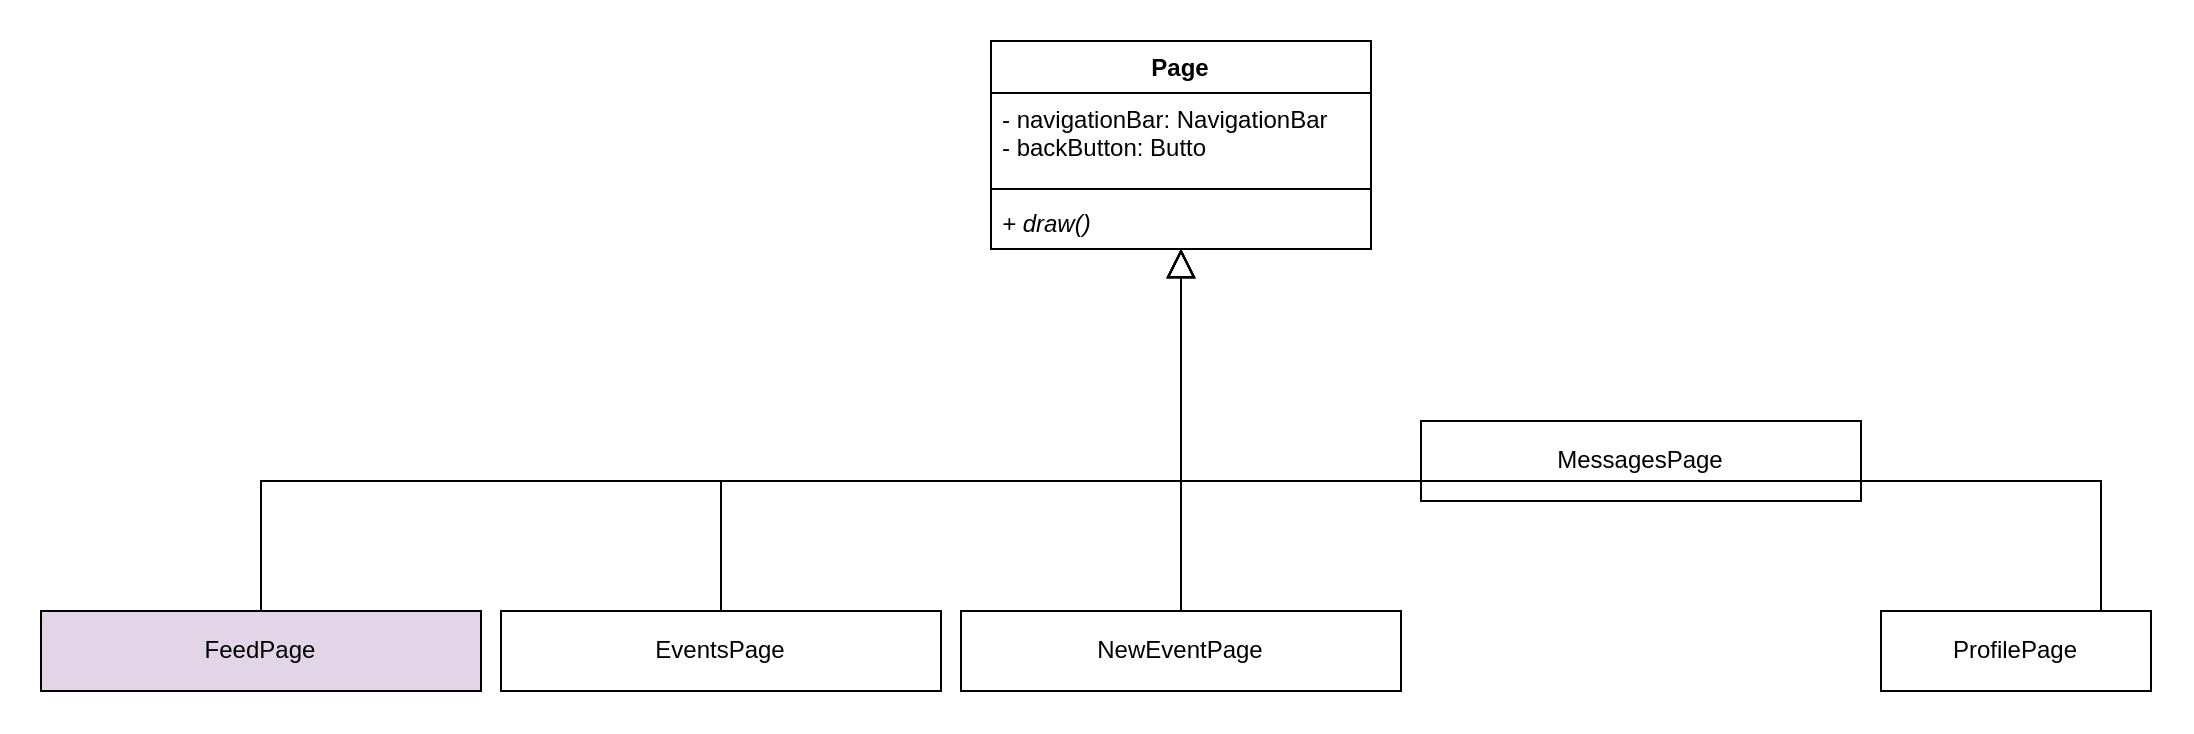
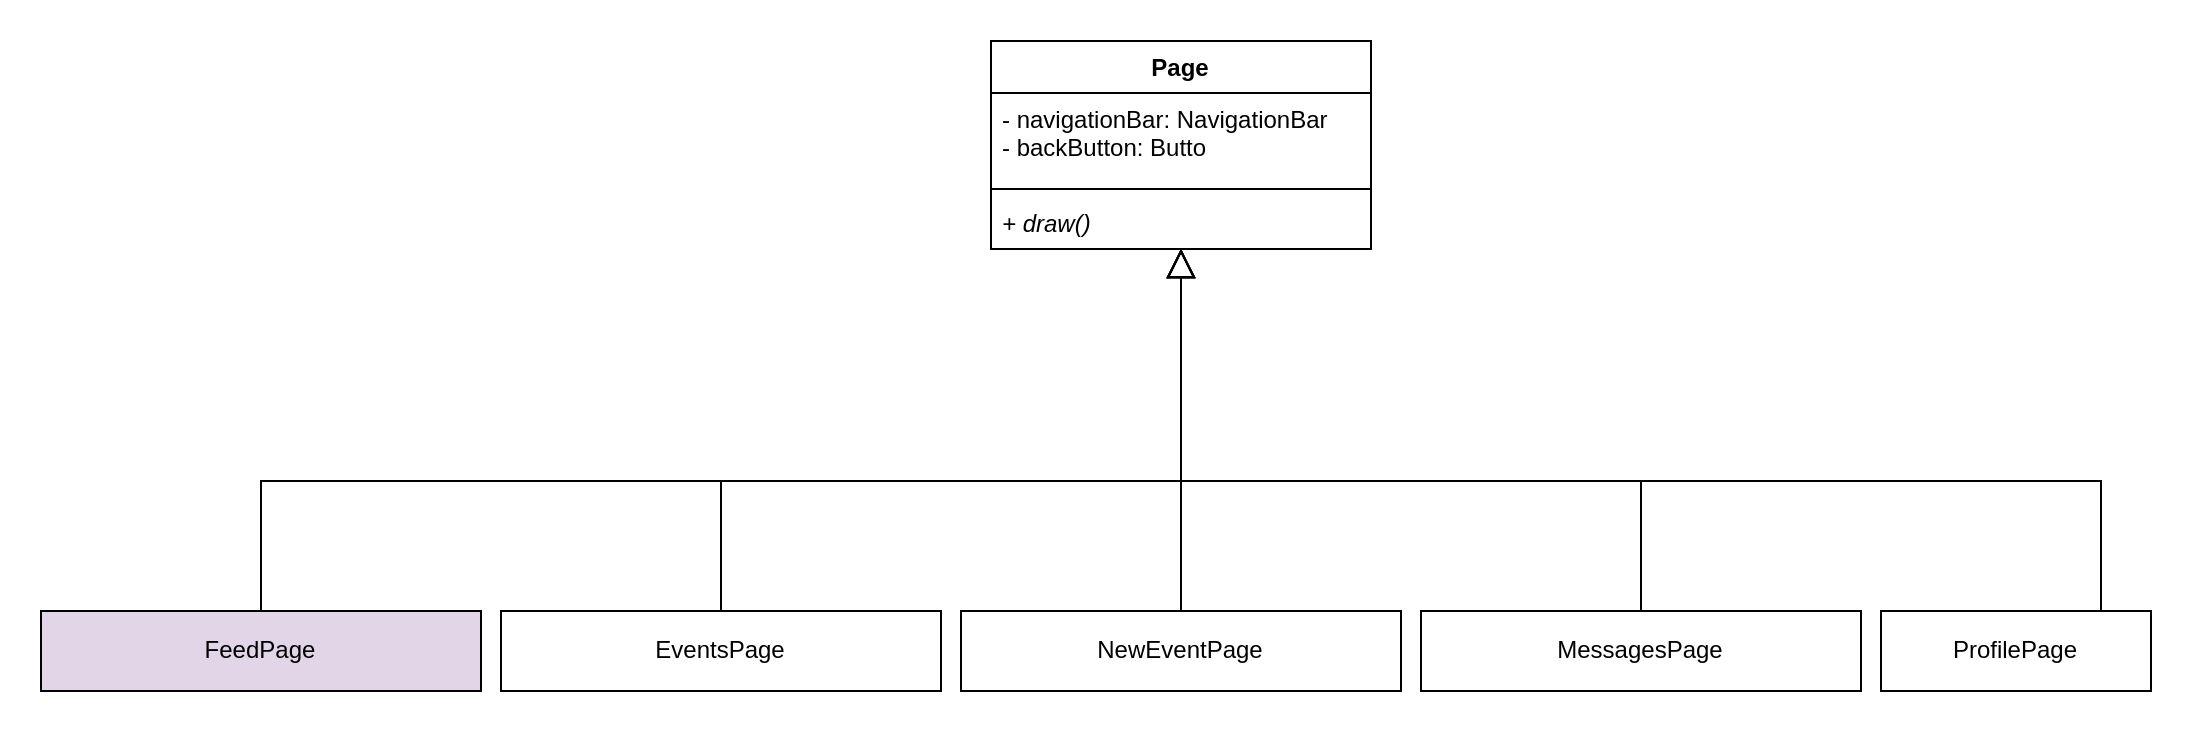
  <mxCell id="0" />
  <mxCell id="1" parent="0" />
  <mxCell id="2" style="edgeStyle=orthogonalEdgeStyle;rounded=0;orthogonalLoop=1;jettySize=auto;html=1;entryX=0.5;entryY=1;entryDx=0;entryDy=0;endArrow=block;endFill=0;startSize=6;endSize=12;exitX=0.5;exitY=0;exitDx=0;exitDy=0;" parent="1" source="3" target="12" edge="1"><mxGeometry relative="1" as="geometry"><Array as="points"><mxPoint x="130" y="240" /><mxPoint x="590" y="240" /></Array><mxPoint x="590" y="175" as="targetPoint" /></mxGeometry></mxCell>
  <mxCell id="3" value="FeedPage" style="rounded=0;whiteSpace=wrap;html=1;align=center;fillColor=#e1d5e7;" parent="1" vertex="1"><mxGeometry x="20" y="305" width="220" height="40" as="geometry" /></mxCell>
  <mxCell id="4" style="edgeStyle=orthogonalEdgeStyle;rounded=0;orthogonalLoop=1;jettySize=auto;html=1;entryX=0.5;entryY=1;entryDx=0;entryDy=0;endArrow=block;endFill=0;startSize=6;endSize=12;exitX=0.5;exitY=0;exitDx=0;exitDy=0;" parent="1" source="5" target="12" edge="1"><mxGeometry relative="1" as="geometry"><Array as="points"><mxPoint x="360" y="240" /><mxPoint x="590" y="240" /></Array><mxPoint x="590" y="175" as="targetPoint" /></mxGeometry></mxCell>
  <mxCell id="5" value="EventsPage" style="rounded=0;whiteSpace=wrap;html=1;align=center;" parent="1" vertex="1"><mxGeometry x="250" y="305" width="220" height="40" as="geometry" /></mxCell>
  <mxCell id="6" style="edgeStyle=orthogonalEdgeStyle;rounded=0;orthogonalLoop=1;jettySize=auto;html=1;entryX=0.5;entryY=1;entryDx=0;entryDy=0;endArrow=block;endFill=0;startSize=6;endSize=12;exitX=0.5;exitY=0;exitDx=0;exitDy=0;" parent="1" source="7" target="12" edge="1"><mxGeometry relative="1" as="geometry"><mxPoint x="590" y="175" as="targetPoint" /></mxGeometry></mxCell>
  <mxCell id="7" value="NewEventPage" style="rounded=0;whiteSpace=wrap;html=1;align=center;" parent="1" vertex="1"><mxGeometry x="480" y="305" width="220" height="40" as="geometry" /></mxCell>
  <mxCell id="8" style="edgeStyle=orthogonalEdgeStyle;rounded=0;orthogonalLoop=1;jettySize=auto;html=1;endArrow=block;endFill=0;startSize=6;endSize=12;exitX=0.5;exitY=0;exitDx=0;exitDy=0;entryX=0.5;entryY=1;entryDx=0;entryDy=0;" parent="1" source="9" target="12" edge="1"><mxGeometry relative="1" as="geometry"><Array as="points"><mxPoint x="820" y="240" /><mxPoint x="590" y="240" /></Array><mxPoint x="660" y="160" as="targetPoint" /></mxGeometry></mxCell>
- <mxCell id="9" value="MessagesPage" style="rounded=0;whiteSpace=wrap;html=1;align=center;" parent="1" vertex="1"><mxGeometry x="710" y="210" width="220" height="40" as="geometry" /></mxCell>
+ <mxCell id="9" value="MessagesPage" style="rounded=0;whiteSpace=wrap;html=1;align=center;" parent="1" vertex="1"><mxGeometry x="710" y="305" width="220" height="40" as="geometry" /></mxCell>
  <mxCell id="10" style="edgeStyle=orthogonalEdgeStyle;rounded=0;orthogonalLoop=1;jettySize=auto;html=1;exitX=0.5;exitY=0;exitDx=0;exitDy=0;entryX=0.5;entryY=1;entryDx=0;entryDy=0;endArrow=block;endFill=0;startSize=6;endSize=12;" parent="1" source="11" target="12" edge="1"><mxGeometry relative="1" as="geometry"><Array as="points"><mxPoint x="1050" y="240" /><mxPoint x="590" y="240" /></Array><mxPoint x="590" y="175" as="targetPoint" /></mxGeometry></mxCell>
  <mxCell id="11" value="ProfilePage" style="rounded=0;whiteSpace=wrap;html=1;align=center;" parent="1" vertex="1"><mxGeometry x="940" y="305" width="135" height="40" as="geometry" /></mxCell>
  <mxCell id="12" value="Page" style="swimlane;fontStyle=1;align=center;verticalAlign=top;childLayout=stackLayout;horizontal=1;startSize=26;horizontalStack=0;resizeParent=1;resizeParentMax=0;resizeLast=0;collapsible=1;marginBottom=0;swimlaneFillColor=default;" parent="1" vertex="1"><mxGeometry x="495" y="20" width="190" height="104" as="geometry"><mxRectangle x="865" y="190" width="70" height="26" as="alternateBounds" /></mxGeometry></mxCell>
  <mxCell id="13" value="- navigationBar: NavigationBar&#10;- backButton: Butto" style="text;strokeColor=none;fillColor=none;align=left;verticalAlign=top;spacingLeft=4;spacingRight=4;overflow=hidden;rotatable=0;points=[[0,0.5],[1,0.5]];portConstraint=eastwest;" parent="12" vertex="1"><mxGeometry y="26" width="190" height="44" as="geometry" /></mxCell>
  <mxCell id="14" value="" style="line;strokeWidth=1;fillColor=none;align=left;verticalAlign=middle;spacingTop=-1;spacingLeft=3;spacingRight=3;rotatable=0;labelPosition=right;points=[];portConstraint=eastwest;" parent="12" vertex="1"><mxGeometry y="70" width="190" height="8" as="geometry" /></mxCell>
  <mxCell id="15" value="+ draw()" style="text;strokeColor=none;fillColor=none;align=left;verticalAlign=top;spacingLeft=4;spacingRight=4;overflow=hidden;rotatable=0;points=[[0,0.5],[1,0.5]];portConstraint=eastwest;fontStyle=2" parent="12" vertex="1"><mxGeometry y="78" width="190" height="26" as="geometry" /></mxCell>
